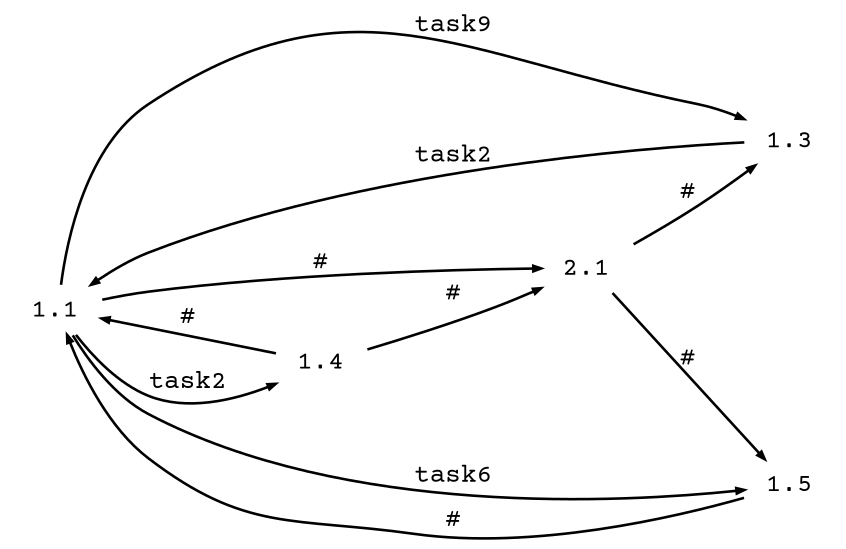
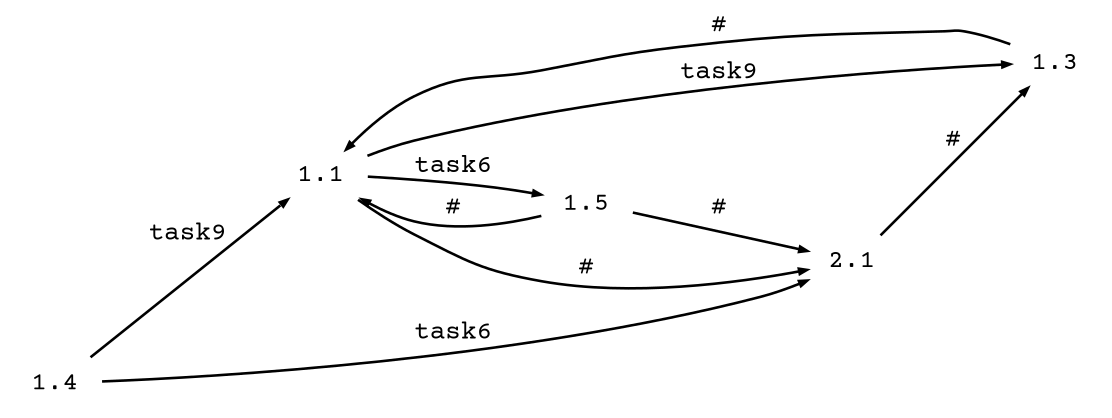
  digraph {
    fontname="Courier Prime"
    rankdir=LR
    node [fontname="Courier Prime" fontsize=10 shape=plaintext]
    edge [arrowsize=0.3 fontname="Courier Prime" fontsize=10]
    1.1 [height=.2 width=.3]
    1.3 [height=.2 width=.3]
    1.4 [height=.2 width=.3]
    1.5 [height=.2 width=.3]
    2.1 [height=.2 width=.3]
    1.1 -> 1.3 [label=task9]
-   1.1 -> 1.4 [label=task2]
    1.1 -> 1.5 [label=task6]
    1.1 -> 2.1 [label="#"]
-   1.3 -> 1.1 [label=task2]
-   1.4 -> 1.1 [label="#"]
-   1.4 -> 2.1 [label="#"]
+   1.3 -> 1.1 [label="#"]
+   1.4 -> 1.1 [label=task9]
+   1.4 -> 2.1 [label=task6]
    1.5 -> 1.1 [label="#"]
-   2.1 -> 1.5 [label="#"]
+   1.5 -> 2.1 [label="#"]
    2.1 -> 1.3 [label="#"]
  }
